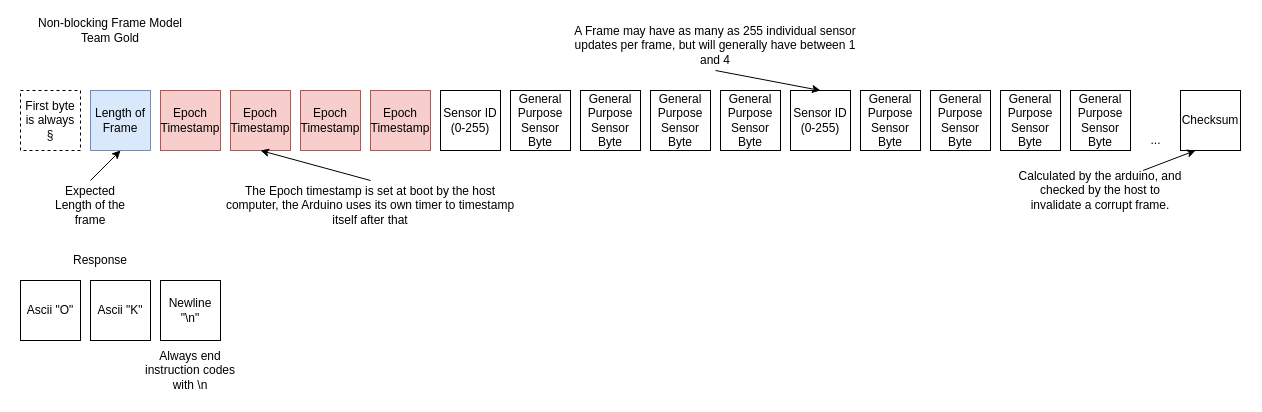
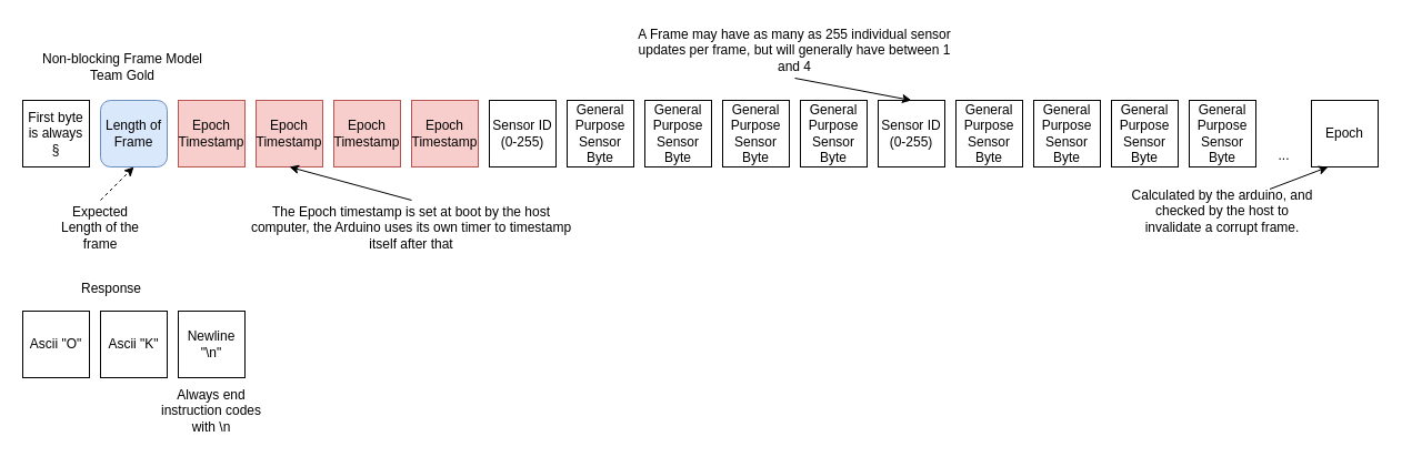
  <mxCell id="0" />
  <mxCell id="1" parent="0" />
- <mxCell id="2" value="Non-blocking Frame Model&lt;br&gt;Team Gold" style="text;html=1;strokeColor=none;fillColor=none;align=center;verticalAlign=middle;whiteSpace=wrap;rounded=0;" vertex="1" parent="1"><mxGeometry x="20" y="20" width="180" height="20" as="geometry" /></mxCell>
- <mxCell id="3" value="First byte is always §" style="rounded=0;whiteSpace=wrap;html=1;dashed=1;" vertex="1" parent="1"><mxGeometry x="20" y="90" width="60" height="60" as="geometry" /></mxCell>
- <mxCell id="4" value="Length of Frame" style="rounded=0;whiteSpace=wrap;html=1;fillColor=#dae8fc;strokeColor=#6c8ebf;" vertex="1" parent="1"><mxGeometry x="90" y="90" width="60" height="60" as="geometry" /></mxCell>
+ <mxCell id="2" value="Non-blocking Frame Model&lt;br&gt;Team Gold" style="text;html=1;strokeColor=none;fillColor=none;align=center;verticalAlign=middle;whiteSpace=wrap;rounded=0;" vertex="1" parent="1"><mxGeometry x="20" y="50" width="180" height="20" as="geometry" /></mxCell>
+ <mxCell id="3" value="First byte is always §" style="rounded=0;whiteSpace=wrap;html=1;" vertex="1" parent="1"><mxGeometry x="20" y="90" width="60" height="60" as="geometry" /></mxCell>
+ <mxCell id="4" value="Length of Frame" style="whiteSpace=wrap;html=1;fillColor=#dae8fc;strokeColor=#6c8ebf;rounded=1;" vertex="1" parent="1"><mxGeometry x="90" y="90" width="60" height="60" as="geometry" /></mxCell>
  <mxCell id="5" value="Epoch Timestamp" style="rounded=0;whiteSpace=wrap;html=1;fillColor=#f8cecc;strokeColor=#b85450;" vertex="1" parent="1"><mxGeometry x="160" y="90" width="60" height="60" as="geometry" /></mxCell>
  <mxCell id="6" value="Epoch Timestamp" style="rounded=0;whiteSpace=wrap;html=1;fillColor=#f8cecc;strokeColor=#b85450;" vertex="1" parent="1"><mxGeometry x="230" y="90" width="60" height="60" as="geometry" /></mxCell>
  <mxCell id="7" value="Epoch Timestamp" style="rounded=0;whiteSpace=wrap;html=1;fillColor=#f8cecc;strokeColor=#b85450;" vertex="1" parent="1"><mxGeometry x="300" y="90" width="60" height="60" as="geometry" /></mxCell>
  <mxCell id="8" value="Epoch Timestamp" style="rounded=0;whiteSpace=wrap;html=1;fillColor=#f8cecc;strokeColor=#b85450;" vertex="1" parent="1"><mxGeometry x="370" y="90" width="60" height="60" as="geometry" /></mxCell>
  <mxCell id="9" value="&lt;div&gt;Sensor ID&lt;/div&gt;&lt;div&gt;(0-255)&lt;br&gt;&lt;/div&gt;" style="rounded=0;whiteSpace=wrap;html=1;" vertex="1" parent="1"><mxGeometry x="440" y="90" width="60" height="60" as="geometry" /></mxCell>
  <mxCell id="10" value="General Purpose Sensor Byte" style="rounded=0;whiteSpace=wrap;html=1;" vertex="1" parent="1"><mxGeometry x="510" y="90" width="60" height="60" as="geometry" /></mxCell>
  <mxCell id="11" value="General Purpose Sensor Byte" style="rounded=0;whiteSpace=wrap;html=1;" vertex="1" parent="1"><mxGeometry x="580" y="90" width="60" height="60" as="geometry" /></mxCell>
  <mxCell id="12" value="General Purpose Sensor Byte" style="rounded=0;whiteSpace=wrap;html=1;" vertex="1" parent="1"><mxGeometry x="650" y="90" width="60" height="60" as="geometry" /></mxCell>
  <mxCell id="13" value="General Purpose Sensor Byte" style="rounded=0;whiteSpace=wrap;html=1;" vertex="1" parent="1"><mxGeometry x="720" y="90" width="60" height="60" as="geometry" /></mxCell>
  <mxCell id="14" value="&lt;div&gt;Sensor ID&lt;/div&gt;&lt;div&gt;(0-255)&lt;br&gt;&lt;/div&gt;" style="rounded=0;whiteSpace=wrap;html=1;" vertex="1" parent="1"><mxGeometry x="790" y="90" width="60" height="60" as="geometry" /></mxCell>
  <mxCell id="15" value="General Purpose Sensor Byte" style="rounded=0;whiteSpace=wrap;html=1;" vertex="1" parent="1"><mxGeometry x="860" y="90" width="60" height="60" as="geometry" /></mxCell>
  <mxCell id="16" value="General Purpose Sensor Byte" style="rounded=0;whiteSpace=wrap;html=1;" vertex="1" parent="1"><mxGeometry x="930" y="90" width="60" height="60" as="geometry" /></mxCell>
  <mxCell id="17" value="General Purpose Sensor Byte" style="rounded=0;whiteSpace=wrap;html=1;" vertex="1" parent="1"><mxGeometry x="1000" y="90" width="60" height="60" as="geometry" /></mxCell>
  <mxCell id="18" value="General Purpose Sensor Byte" style="rounded=0;whiteSpace=wrap;html=1;" vertex="1" parent="1"><mxGeometry x="1070" y="90" width="60" height="60" as="geometry" /></mxCell>
  <mxCell id="19" value="..." style="text;html=1;align=center;verticalAlign=middle;resizable=0;points=[];autosize=1;strokeColor=none;fillColor=none;" vertex="1" parent="1"><mxGeometry x="1140" y="130" width="30" height="20" as="geometry" /></mxCell>
- <mxCell id="20" value="Checksum" style="rounded=0;whiteSpace=wrap;html=1;" vertex="1" parent="1"><mxGeometry x="1180" y="90" width="60" height="60" as="geometry" /></mxCell>
+ <mxCell id="20" value="Epoch" style="rounded=0;whiteSpace=wrap;html=1;" vertex="1" parent="1"><mxGeometry x="1180" y="90" width="60" height="60" as="geometry" /></mxCell>
  <mxCell id="21" style="edgeStyle=none;rounded=0;orthogonalLoop=1;jettySize=auto;html=1;exitX=0.5;exitY=1;exitDx=0;exitDy=0;entryX=0.5;entryY=0;entryDx=0;entryDy=0;" edge="1" parent="1" source="22" target="14"><mxGeometry relative="1" as="geometry" /></mxCell>
  <mxCell id="22" value="A Frame may have as many as 255 individual sensor updates per frame, but will generally have between 1 and 4" style="text;html=1;strokeColor=none;fillColor=none;align=center;verticalAlign=middle;whiteSpace=wrap;rounded=0;" vertex="1" parent="1"><mxGeometry x="570" y="20" width="290" height="50" as="geometry" /></mxCell>
  <mxCell id="23" style="edgeStyle=none;rounded=0;orthogonalLoop=1;jettySize=auto;html=1;exitX=0.5;exitY=0;exitDx=0;exitDy=0;entryX=0.5;entryY=1;entryDx=0;entryDy=0;" edge="1" parent="1" source="24" target="6"><mxGeometry relative="1" as="geometry" /></mxCell>
  <mxCell id="24" value="The Epoch timestamp is set at boot by the host computer, the Arduino uses its own timer to timestamp itself after that" style="text;html=1;strokeColor=none;fillColor=none;align=center;verticalAlign=middle;whiteSpace=wrap;rounded=0;" vertex="1" parent="1"><mxGeometry x="220" y="180" width="300" height="50" as="geometry" /></mxCell>
  <mxCell id="25" style="edgeStyle=none;rounded=0;orthogonalLoop=1;jettySize=auto;html=1;exitX=0.75;exitY=0;exitDx=0;exitDy=0;entryX=0.25;entryY=1;entryDx=0;entryDy=0;" edge="1" parent="1" source="26" target="20"><mxGeometry relative="1" as="geometry" /></mxCell>
  <mxCell id="26" value="Calculated by the arduino, and checked by the host to invalidate a corrupt frame." style="text;html=1;strokeColor=none;fillColor=none;align=center;verticalAlign=middle;whiteSpace=wrap;rounded=0;" vertex="1" parent="1"><mxGeometry x="1015" y="170" width="170" height="40" as="geometry" /></mxCell>
- <mxCell id="27" style="edgeStyle=none;rounded=0;orthogonalLoop=1;jettySize=auto;html=1;exitX=0.5;exitY=0;exitDx=0;exitDy=0;entryX=0.5;entryY=1;entryDx=0;entryDy=0;" edge="1" parent="1" source="28" target="4"><mxGeometry relative="1" as="geometry" /></mxCell>
+ <mxCell id="27" style="edgeStyle=none;rounded=0;orthogonalLoop=1;jettySize=auto;html=1;exitX=0.5;exitY=0;exitDx=0;exitDy=0;entryX=0.5;entryY=1;entryDx=0;entryDy=0;dashed=1;" edge="1" parent="1" source="28" target="4"><mxGeometry relative="1" as="geometry" /></mxCell>
  <mxCell id="28" value="Expected Length of the frame" style="text;html=1;strokeColor=none;fillColor=none;align=center;verticalAlign=middle;whiteSpace=wrap;rounded=0;" vertex="1" parent="1"><mxGeometry x="50" y="180" width="80" height="50" as="geometry" /></mxCell>
  <mxCell id="29" value="Response" style="text;html=1;strokeColor=none;fillColor=none;align=center;verticalAlign=middle;whiteSpace=wrap;rounded=0;" vertex="1" parent="1"><mxGeometry x="70" y="250" width="60" height="20" as="geometry" /></mxCell>
  <mxCell id="30" value="Ascii &quot;O&quot;" style="rounded=0;whiteSpace=wrap;html=1;" vertex="1" parent="1"><mxGeometry x="20" y="280" width="60" height="60" as="geometry" /></mxCell>
  <mxCell id="31" value="Ascii &quot;K&quot;" style="rounded=0;whiteSpace=wrap;html=1;" vertex="1" parent="1"><mxGeometry x="90" y="280" width="60" height="60" as="geometry" /></mxCell>
  <mxCell id="32" value="Newline &quot;\n&quot;" style="rounded=0;whiteSpace=wrap;html=1;" vertex="1" parent="1"><mxGeometry x="160" y="280" width="60" height="60" as="geometry" /></mxCell>
  <mxCell id="33" value="Always end instruction codes with \n" style="text;html=1;strokeColor=none;fillColor=none;align=center;verticalAlign=middle;whiteSpace=wrap;rounded=0;" vertex="1" parent="1"><mxGeometry x="140" y="350" width="100" height="40" as="geometry" /></mxCell>
